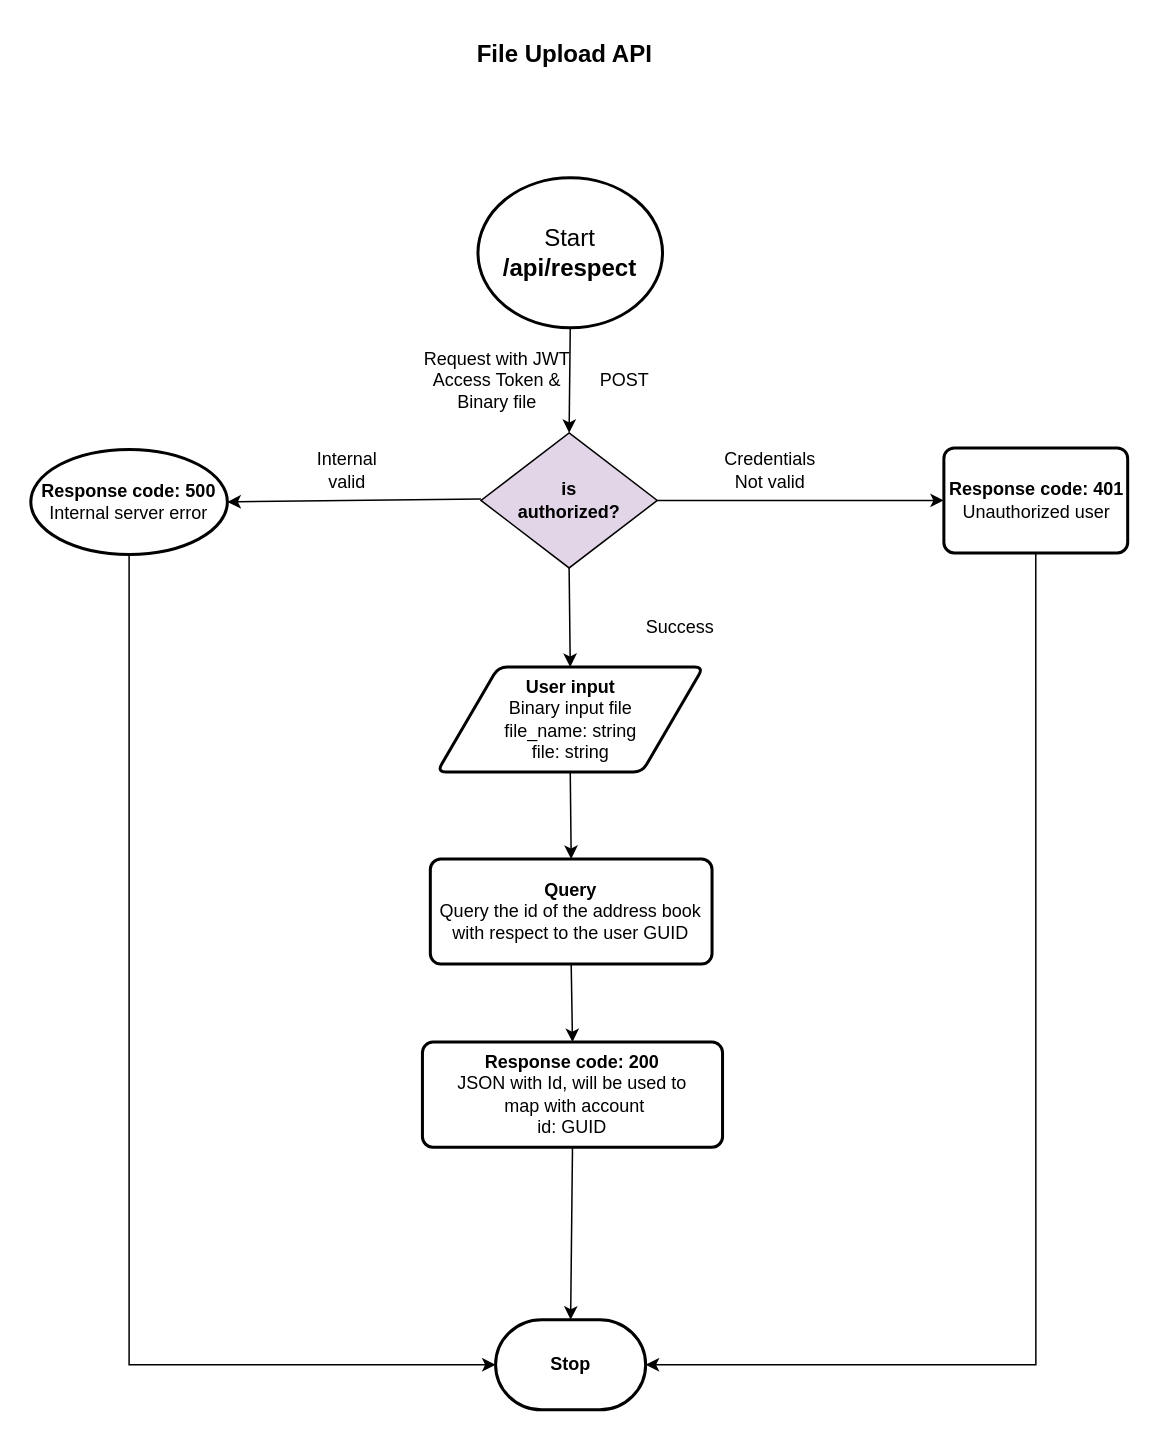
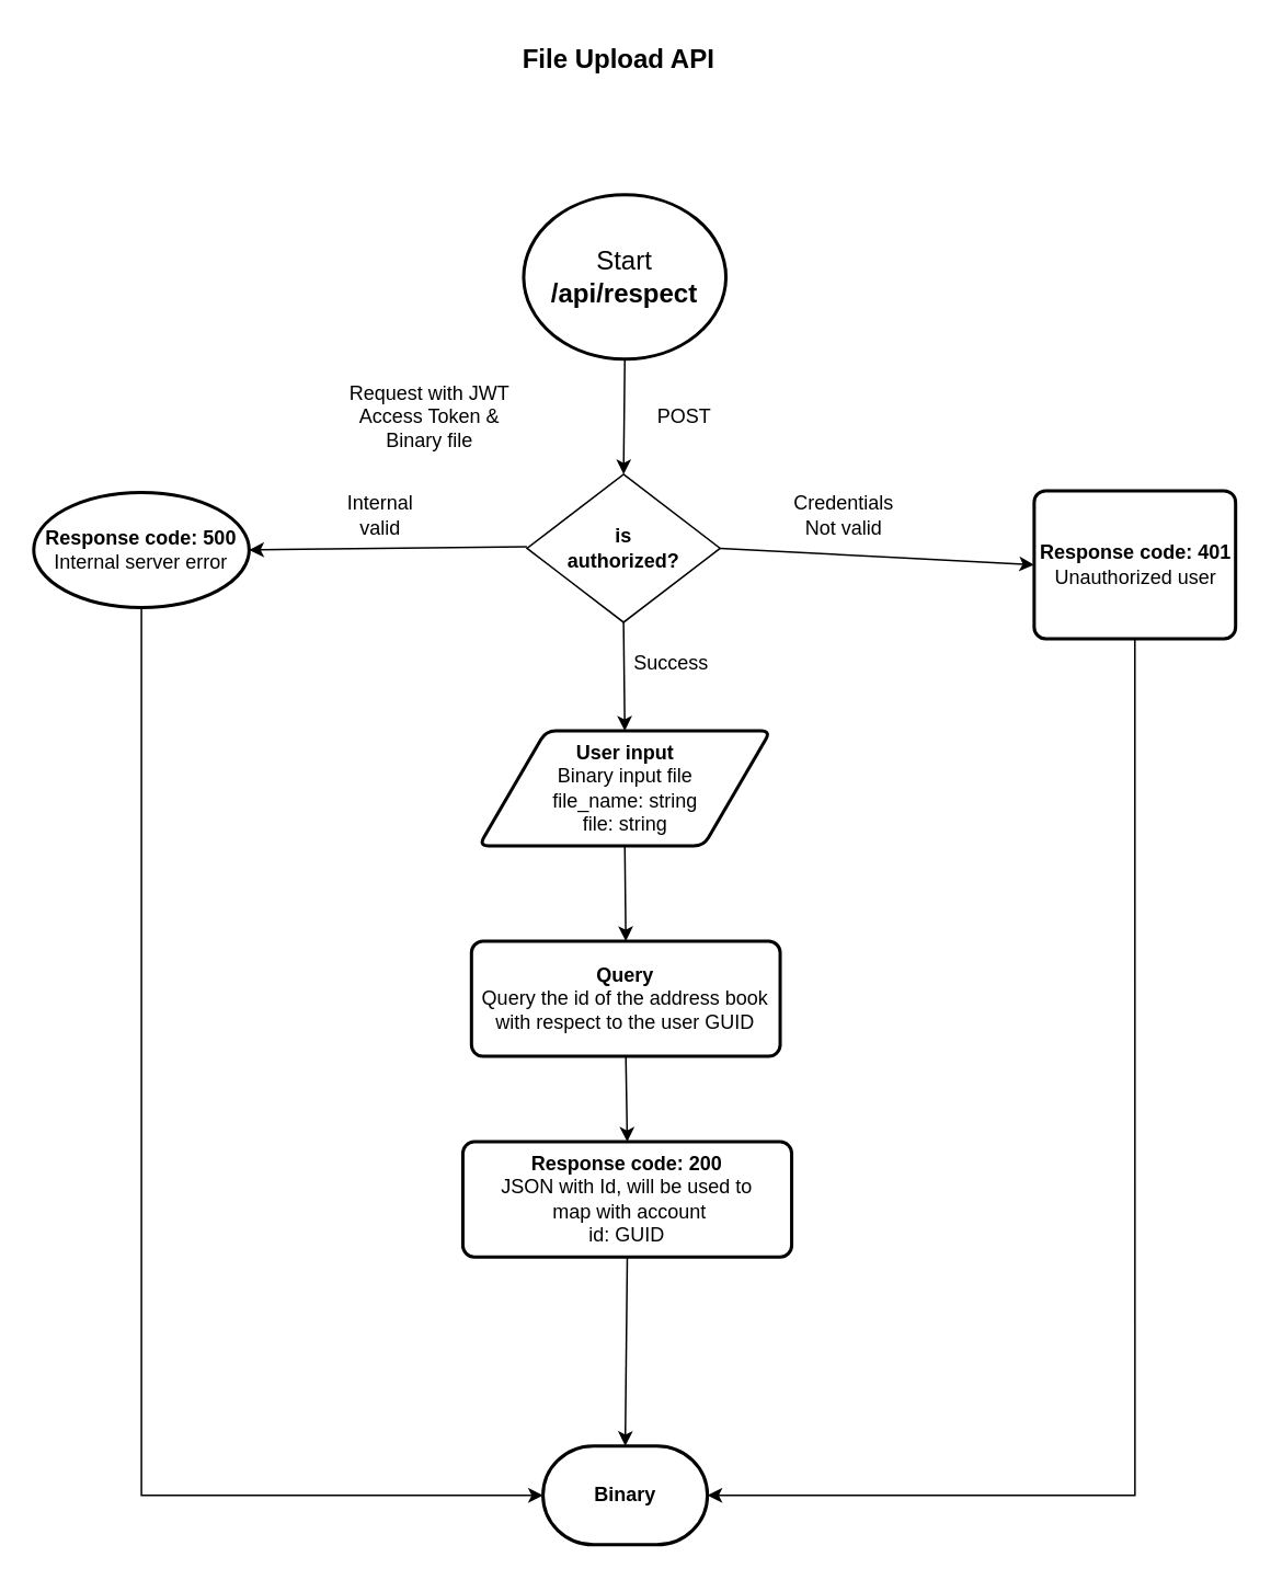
  <mxCell id="0" />
  <mxCell id="1" parent="0" />
  <mxCell id="2" value="Start&lt;br&gt;&lt;b&gt;/api/respect&lt;/b&gt;" style="strokeWidth=2;html=1;shape=mxgraph.flowchart.start_2;whiteSpace=wrap;fontSize=16;" parent="1" vertex="1"><mxGeometry x="318" y="118" width="123" height="100" as="geometry" /></mxCell>
  <mxCell id="3" value="&lt;b&gt;File Upload API&lt;/b&gt;" style="text;html=1;strokeColor=none;fillColor=none;align=center;verticalAlign=middle;whiteSpace=wrap;rounded=0;fontSize=16;" parent="1" vertex="1"><mxGeometry x="286" y="20" width="180" height="30" as="geometry" /></mxCell>
- <mxCell id="4" value="&lt;b&gt;is &lt;br&gt;authorized?&lt;/b&gt;" style="rhombus;whiteSpace=wrap;html=1;fillColor=#e1d5e7;" parent="1" vertex="1"><mxGeometry x="320" y="288" width="117.5" height="90" as="geometry" /></mxCell>
+ <mxCell id="4" value="&lt;b&gt;is &lt;br&gt;authorized?&lt;/b&gt;" style="rhombus;whiteSpace=wrap;html=1;" parent="1" vertex="1"><mxGeometry x="320" y="288" width="117.5" height="90" as="geometry" /></mxCell>
  <mxCell id="5" value="&lt;b&gt;User input&lt;/b&gt;&lt;br&gt;Binary input file&lt;br&gt;file_name: string&lt;br&gt;file: string" style="shape=parallelogram;html=1;strokeWidth=2;perimeter=parallelogramPerimeter;whiteSpace=wrap;rounded=1;arcSize=12;size=0.23;" parent="1" vertex="1"><mxGeometry x="290.75" y="444" width="177.5" height="70" as="geometry" /></mxCell>
  <mxCell id="6" value="" style="endArrow=classic;html=1;rounded=0;exitX=0.5;exitY=1;exitDx=0;exitDy=0;exitPerimeter=0;entryX=0.5;entryY=0;entryDx=0;entryDy=0;" parent="1" source="2" target="4" edge="1"><mxGeometry width="50" height="50" relative="1" as="geometry"><mxPoint x="378.5" y="218" as="sourcePoint" /><mxPoint x="362.5" y="428" as="targetPoint" /></mxGeometry></mxCell>
  <mxCell id="7" value="" style="endArrow=classic;html=1;rounded=0;exitX=0.5;exitY=1;exitDx=0;exitDy=0;entryX=0.5;entryY=0;entryDx=0;entryDy=0;" parent="1" source="4" target="5" edge="1"><mxGeometry width="50" height="50" relative="1" as="geometry"><mxPoint x="312.5" y="478" as="sourcePoint" /><mxPoint x="362.5" y="428" as="targetPoint" /></mxGeometry></mxCell>
- <mxCell id="8" value="Success" style="text;html=1;strokeColor=none;fillColor=none;align=center;verticalAlign=middle;whiteSpace=wrap;rounded=0;" parent="1" vertex="1"><mxGeometry x="422.5" y="403" width="60" height="30" as="geometry" /></mxCell>
- <mxCell id="9" value="Request with JWT Access Token &amp;amp; Binary file" style="text;html=1;strokeColor=none;fillColor=none;align=center;verticalAlign=middle;whiteSpace=wrap;rounded=0;" parent="1" vertex="1"><mxGeometry x="281" y="238" width="99.75" height="30" as="geometry" /></mxCell>
- <mxCell id="10" value="&lt;b&gt;Response code: 401&lt;/b&gt;&lt;br&gt;Unauthorized user" style="rounded=1;whiteSpace=wrap;html=1;absoluteArcSize=1;arcSize=14;strokeWidth=2;" parent="1" vertex="1"><mxGeometry x="628.5" y="298" width="122.5" height="70" as="geometry" /></mxCell>
+ <mxCell id="8" value="Success" style="text;html=1;strokeColor=none;fillColor=none;align=center;verticalAlign=middle;whiteSpace=wrap;rounded=0;" parent="1" vertex="1"><mxGeometry x="377.5" y="388" width="60" height="30" as="geometry" /></mxCell>
+ <mxCell id="9" value="Request with JWT Access Token &amp;amp; Binary file" style="text;html=1;strokeColor=none;fillColor=none;align=center;verticalAlign=middle;whiteSpace=wrap;rounded=0;" parent="1" vertex="1"><mxGeometry x="211" y="238" width="99.75" height="30" as="geometry" /></mxCell>
+ <mxCell id="10" value="&lt;b&gt;Response code: 401&lt;/b&gt;&lt;br&gt;Unauthorized user" style="rounded=1;whiteSpace=wrap;html=1;absoluteArcSize=1;arcSize=14;strokeWidth=2;" parent="1" vertex="1"><mxGeometry x="628.5" y="298" width="122.5" height="90" as="geometry" /></mxCell>
  <mxCell id="11" value="" style="endArrow=classic;html=1;rounded=0;entryX=0;entryY=0.5;entryDx=0;entryDy=0;exitX=1;exitY=0.5;exitDx=0;exitDy=0;" parent="1" source="4" target="10" edge="1"><mxGeometry width="50" height="50" relative="1" as="geometry"><mxPoint x="451" y="340" as="sourcePoint" /><mxPoint x="362.5" y="428" as="targetPoint" /></mxGeometry></mxCell>
  <mxCell id="12" value="Credentials&lt;br&gt;Not valid" style="text;html=1;strokeColor=none;fillColor=none;align=center;verticalAlign=middle;whiteSpace=wrap;rounded=0;" parent="1" vertex="1"><mxGeometry x="482.5" y="298" width="60" height="30" as="geometry" /></mxCell>
  <mxCell id="13" value="&lt;b&gt;Query&lt;/b&gt;&lt;br&gt;Query the id of the address book with respect to the user GUID" style="rounded=1;whiteSpace=wrap;html=1;absoluteArcSize=1;arcSize=14;strokeWidth=2;" parent="1" vertex="1"><mxGeometry x="286.25" y="572" width="187.75" height="70" as="geometry" /></mxCell>
  <mxCell id="14" value="&lt;b&gt;Response code: 200&lt;/b&gt;&lt;br&gt;JSON with Id, will be used to&lt;br&gt;&amp;nbsp;map with account&lt;br&gt;id: GUID" style="rounded=1;whiteSpace=wrap;html=1;absoluteArcSize=1;arcSize=14;strokeWidth=2;" parent="1" vertex="1"><mxGeometry x="281" y="694" width="200" height="70" as="geometry" /></mxCell>
- <mxCell id="15" value="&lt;b&gt;Stop&lt;/b&gt;" style="strokeWidth=2;html=1;shape=mxgraph.flowchart.terminator;whiteSpace=wrap;" parent="1" vertex="1"><mxGeometry x="329.75" y="879" width="100" height="60" as="geometry" /></mxCell>
+ <mxCell id="15" value="&lt;b&gt;Binary&lt;/b&gt;" style="strokeWidth=2;html=1;shape=mxgraph.flowchart.terminator;whiteSpace=wrap;" parent="1" vertex="1"><mxGeometry x="329.75" y="879" width="100" height="60" as="geometry" /></mxCell>
  <mxCell id="16" value="&lt;b&gt;Response code: 500&lt;/b&gt;&lt;br&gt;Internal server error" style="ellipse;whiteSpace=wrap;html=1;absoluteArcSize=1;arcSize=14;strokeWidth=2;" parent="1" vertex="1"><mxGeometry x="20" y="299" width="131" height="70" as="geometry" /></mxCell>
  <mxCell id="17" value="" style="endArrow=classic;html=1;rounded=0;exitX=0;exitY=0.5;exitDx=0;exitDy=0;entryX=1;entryY=0.5;entryDx=0;entryDy=0;" parent="1" target="16" edge="1"><mxGeometry width="50" height="50" relative="1" as="geometry"><mxPoint x="320" y="332" as="sourcePoint" /><mxPoint x="181" y="350" as="targetPoint" /></mxGeometry></mxCell>
  <mxCell id="18" value="Internal valid" style="text;html=1;strokeColor=none;fillColor=none;align=center;verticalAlign=middle;whiteSpace=wrap;rounded=0;" parent="1" vertex="1"><mxGeometry x="201" y="298" width="60" height="30" as="geometry" /></mxCell>
  <mxCell id="19" value="" style="endArrow=classic;html=1;rounded=0;exitX=0.5;exitY=1;exitDx=0;exitDy=0;entryX=0.5;entryY=0;entryDx=0;entryDy=0;" parent="1" source="5" target="13" edge="1"><mxGeometry width="50" height="50" relative="1" as="geometry"><mxPoint x="351" y="650" as="sourcePoint" /><mxPoint x="401" y="600" as="targetPoint" /></mxGeometry></mxCell>
  <mxCell id="20" value="" style="endArrow=classic;html=1;rounded=0;exitX=0.5;exitY=1;exitDx=0;exitDy=0;entryX=0.5;entryY=0;entryDx=0;entryDy=0;" parent="1" source="13" target="14" edge="1"><mxGeometry width="50" height="50" relative="1" as="geometry"><mxPoint x="351" y="650" as="sourcePoint" /><mxPoint x="401" y="600" as="targetPoint" /></mxGeometry></mxCell>
  <mxCell id="21" value="" style="endArrow=classic;html=1;rounded=0;exitX=0.5;exitY=1;exitDx=0;exitDy=0;entryX=0.5;entryY=0;entryDx=0;entryDy=0;entryPerimeter=0;" parent="1" source="14" target="15" edge="1"><mxGeometry width="50" height="50" relative="1" as="geometry"><mxPoint x="351" y="650" as="sourcePoint" /><mxPoint x="411" y="840" as="targetPoint" /></mxGeometry></mxCell>
  <mxCell id="22" value="" style="endArrow=classic;html=1;rounded=0;exitX=0.5;exitY=1;exitDx=0;exitDy=0;entryX=0;entryY=0.5;entryDx=0;entryDy=0;entryPerimeter=0;edgeStyle=orthogonalEdgeStyle;" parent="1" source="16" target="15" edge="1"><mxGeometry width="50" height="50" relative="1" as="geometry"><mxPoint x="351" y="650" as="sourcePoint" /><mxPoint x="401" y="600" as="targetPoint" /></mxGeometry></mxCell>
  <mxCell id="23" value="" style="endArrow=classic;html=1;rounded=0;exitX=0.5;exitY=1;exitDx=0;exitDy=0;entryX=1;entryY=0.5;entryDx=0;entryDy=0;entryPerimeter=0;edgeStyle=orthogonalEdgeStyle;" parent="1" source="10" target="15" edge="1"><mxGeometry width="50" height="50" relative="1" as="geometry"><mxPoint x="351" y="650" as="sourcePoint" /><mxPoint x="401" y="600" as="targetPoint" /></mxGeometry></mxCell>
  <mxCell id="24" value="POST" style="text;html=1;strokeColor=none;fillColor=none;align=center;verticalAlign=middle;whiteSpace=wrap;rounded=0;" parent="1" vertex="1"><mxGeometry x="386" y="238" width="60" height="30" as="geometry" /></mxCell>
